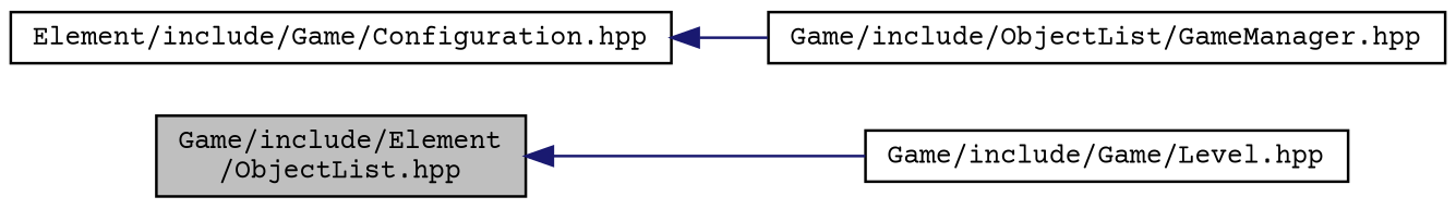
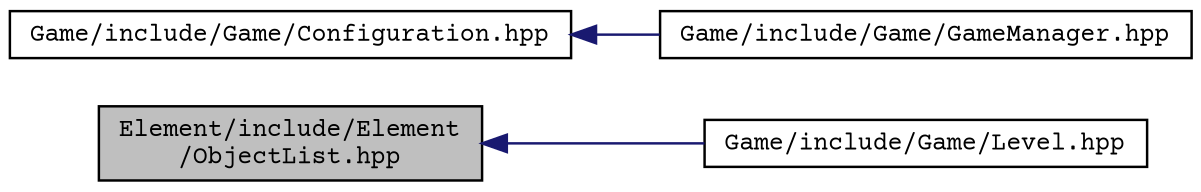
  digraph {
    fontname="Courier Prime"
    rankdir=LR
    node [color=black fillcolor=white fontname="Courier Prime" fontsize=10 shape=record style=filled]
    edge [color=midnightblue dir=back fontname="Courier Prime" fontsize=10 labelfontname=Helvetica labelfontsize=10 style=solid]
-   n1 [fillcolor=grey75 fontcolor=black height=0.2 label="Game/include/Element\l/ObjectList.hpp" width=0.4]
+   n1 [fillcolor=grey75 fontcolor=black height=0.2 label="Element/include/Element\l/ObjectList.hpp" width=0.4]
    n2 [height=0.2 label="Game/include/Game/Level.hpp" width=0.4]
-   n3 [height=0.2 label="Element/include/Game/Configuration.hpp" width=0.4]
-   n4 [height=0.2 label="Game/include/ObjectList/GameManager.hpp" width=0.4]
+   n3 [height=0.2 label="Game/include/Game/Configuration.hpp" width=0.4]
+   n4 [height=0.2 label="Game/include/Game/GameManager.hpp" width=0.4]
    n1 -> n2
    n3 -> n4
  }
